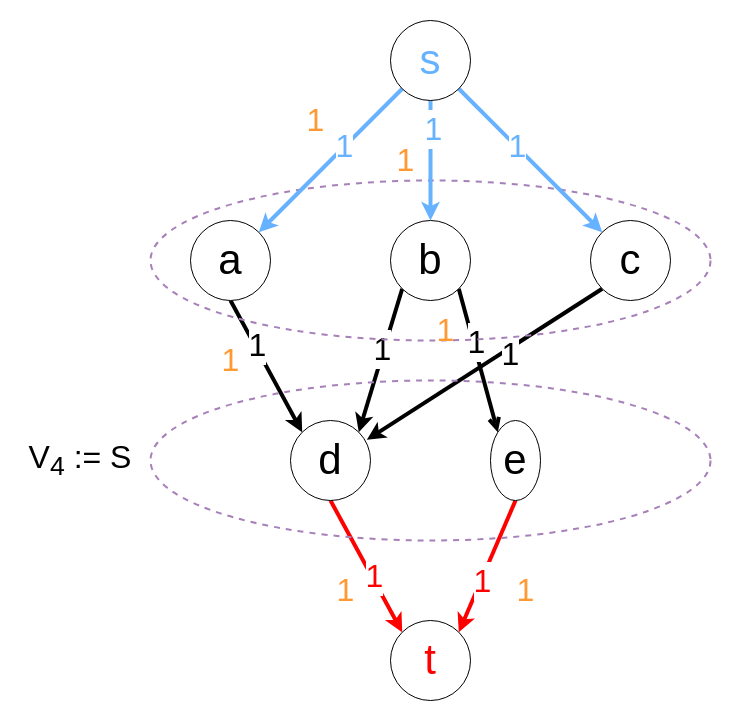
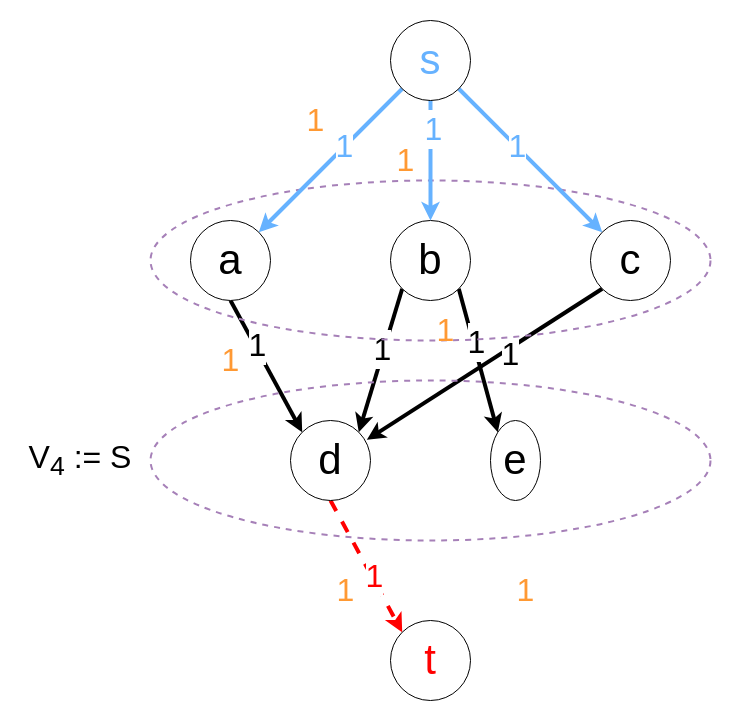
  <mxCell id="0" />
  <mxCell id="1" parent="0" />
  <mxCell id="2" style="rounded=0;orthogonalLoop=1;jettySize=auto;html=1;exitX=0.5;exitY=1;exitDx=0;exitDy=0;entryX=0;entryY=0;entryDx=0;entryDy=0;strokeWidth=4;" edge="1" parent="1" source="4" target="15"><mxGeometry relative="1" as="geometry" /></mxCell>
  <mxCell id="3" value="1" style="edgeLabel;html=1;align=center;verticalAlign=middle;resizable=0;points=[];fontSize=32;fontColor=none;" vertex="1" connectable="0" parent="2"><mxGeometry x="-0.309" y="3" relative="1" as="geometry"><mxPoint x="-1" as="offset" /></mxGeometry></mxCell>
  <mxCell id="4" value="&lt;font style=&quot;font-size: 42px&quot;&gt;a&lt;/font&gt;" style="ellipse;whiteSpace=wrap;html=1;aspect=fixed;" vertex="1" parent="1"><mxGeometry x="190" y="220" width="80" height="80" as="geometry" /></mxCell>
  <mxCell id="5" style="edgeStyle=none;rounded=0;orthogonalLoop=1;jettySize=auto;html=1;exitX=0;exitY=1;exitDx=0;exitDy=0;entryX=1;entryY=0;entryDx=0;entryDy=0;strokeWidth=4;" edge="1" parent="1" source="9" target="15"><mxGeometry relative="1" as="geometry" /></mxCell>
  <mxCell id="6" value="1" style="edgeLabel;html=1;align=center;verticalAlign=middle;resizable=0;points=[];fontSize=32;fontColor=none;" vertex="1" connectable="0" parent="5"><mxGeometry x="-0.148" y="-2" relative="1" as="geometry"><mxPoint as="offset" /></mxGeometry></mxCell>
- <mxCell id="7" style="edgeStyle=none;rounded=0;orthogonalLoop=1;jettySize=auto;html=1;exitX=1;exitY=1;exitDx=0;exitDy=0;entryX=0;entryY=0;entryDx=0;entryDy=0;strokeWidth=4;endArrow=open;" edge="1" parent="1" source="9" target="18"><mxGeometry relative="1" as="geometry" /></mxCell>
+ <mxCell id="7" style="edgeStyle=none;rounded=0;orthogonalLoop=1;jettySize=auto;html=1;exitX=1;exitY=1;exitDx=0;exitDy=0;entryX=0;entryY=0;entryDx=0;entryDy=0;strokeWidth=4;" edge="1" parent="1" source="9" target="18"><mxGeometry relative="1" as="geometry" /></mxCell>
  <mxCell id="8" value="1" style="edgeLabel;html=1;align=center;verticalAlign=middle;resizable=0;points=[];fontSize=32;fontColor=none;" vertex="1" connectable="0" parent="7"><mxGeometry x="-0.243" y="3" relative="1" as="geometry"><mxPoint as="offset" /></mxGeometry></mxCell>
  <mxCell id="9" value="&lt;font style=&quot;font-size: 42px&quot;&gt;b&lt;/font&gt;" style="ellipse;whiteSpace=wrap;html=1;aspect=fixed;" vertex="1" parent="1"><mxGeometry x="390" y="220" width="80" height="80" as="geometry" /></mxCell>
  <mxCell id="10" style="edgeStyle=none;rounded=0;orthogonalLoop=1;jettySize=auto;html=1;exitX=0;exitY=1;exitDx=0;exitDy=0;entryX=0.954;entryY=0.242;entryDx=0;entryDy=0;strokeWidth=4;entryPerimeter=0;" edge="1" parent="1" source="12" target="15"><mxGeometry relative="1" as="geometry" /></mxCell>
  <mxCell id="11" value="1" style="edgeLabel;html=1;align=center;verticalAlign=middle;resizable=0;points=[];fontSize=32;fontColor=none;" vertex="1" connectable="0" parent="10"><mxGeometry x="-0.191" y="5" relative="1" as="geometry"><mxPoint as="offset" /></mxGeometry></mxCell>
  <mxCell id="12" value="&lt;font style=&quot;font-size: 42px&quot;&gt;c&lt;/font&gt;" style="ellipse;whiteSpace=wrap;html=1;aspect=fixed;" vertex="1" parent="1"><mxGeometry x="590" y="220" width="80" height="80" as="geometry" /></mxCell>
- <mxCell id="13" style="edgeStyle=none;rounded=0;orthogonalLoop=1;jettySize=auto;html=1;exitX=0.5;exitY=1;exitDx=0;exitDy=0;entryX=0;entryY=0;entryDx=0;entryDy=0;fontSize=32;fontColor=#FF0000;strokeWidth=4;strokeColor=#FF0000;" edge="1" parent="1" source="15" target="22"><mxGeometry relative="1" as="geometry" /></mxCell>
+ <mxCell id="13" style="edgeStyle=none;rounded=0;orthogonalLoop=1;jettySize=auto;html=1;exitX=0.5;exitY=1;exitDx=0;exitDy=0;entryX=0;entryY=0;entryDx=0;entryDy=0;fontSize=32;fontColor=#FF0000;strokeWidth=4;strokeColor=#FF0000;dashed=1;" edge="1" parent="1" source="15" target="22"><mxGeometry relative="1" as="geometry" /></mxCell>
  <mxCell id="14" value="1" style="edgeLabel;html=1;align=center;verticalAlign=middle;resizable=0;points=[];fontSize=32;fontColor=#FF0000;" vertex="1" connectable="0" parent="13"><mxGeometry x="0.165" y="2" relative="1" as="geometry"><mxPoint as="offset" /></mxGeometry></mxCell>
  <mxCell id="15" value="&lt;font style=&quot;font-size: 42px&quot;&gt;d&lt;/font&gt;" style="ellipse;whiteSpace=wrap;html=1;aspect=fixed;" vertex="1" parent="1"><mxGeometry x="290" y="420" width="80" height="80" as="geometry" /></mxCell>
- <mxCell id="16" style="edgeStyle=none;rounded=0;orthogonalLoop=1;jettySize=auto;html=1;exitX=0.5;exitY=1;exitDx=0;exitDy=0;entryX=1;entryY=0;entryDx=0;entryDy=0;fontSize=32;fontColor=#FF0000;strokeWidth=4;strokeColor=#FF0000;" edge="1" parent="1" source="18" target="22"><mxGeometry relative="1" as="geometry" /></mxCell>
- <mxCell id="17" value="&lt;font color=&quot;#ff0000&quot;&gt;1&lt;/font&gt;" style="edgeLabel;html=1;align=center;verticalAlign=middle;resizable=0;points=[];fontSize=32;fontColor=#66B2FF;" vertex="1" connectable="0" parent="16"><mxGeometry x="0.215" y="1" relative="1" as="geometry"><mxPoint as="offset" /></mxGeometry></mxCell>
  <mxCell id="18" value="&lt;font style=&quot;font-size: 42px&quot;&gt;e&lt;/font&gt;" style="ellipse;whiteSpace=wrap;html=1;aspect=fixed;" vertex="1" parent="1"><mxGeometry x="490" y="420" width="50" height="80" as="geometry" /></mxCell>
  <mxCell id="19" value="" style="ellipse;whiteSpace=wrap;html=1;fillColor=none;dashed=1;strokeColor=#A680B8;strokeWidth=2;" vertex="1" parent="1"><mxGeometry x="150" y="180" width="560" height="160" as="geometry" /></mxCell>
  <mxCell id="20" value="" style="ellipse;whiteSpace=wrap;html=1;fillColor=none;dashed=1;strokeColor=#A680B8;strokeWidth=2;" vertex="1" parent="1"><mxGeometry x="150" y="380" width="560" height="160" as="geometry" /></mxCell>
  <mxCell id="21" value="&lt;font style=&quot;font-size: 32px&quot;&gt;V&lt;sub&gt;4&lt;/sub&gt;&amp;nbsp;:= S&lt;/font&gt;" style="rounded=1;whiteSpace=wrap;html=1;dashed=1;strokeColor=none;strokeWidth=2;fillColor=none;" vertex="1" parent="1"><mxGeometry x="20" y="430" width="120" height="60" as="geometry" /></mxCell>
  <mxCell id="22" value="&lt;font style=&quot;font-size: 42px&quot; color=&quot;#ff0000&quot;&gt;t&lt;/font&gt;" style="ellipse;whiteSpace=wrap;html=1;aspect=fixed;" vertex="1" parent="1"><mxGeometry x="390" y="620" width="80" height="80" as="geometry" /></mxCell>
  <mxCell id="23" style="edgeStyle=none;rounded=0;orthogonalLoop=1;jettySize=auto;html=1;exitX=0;exitY=1;exitDx=0;exitDy=0;fontSize=32;fontColor=#66B2FF;strokeColor=#66B2FF;strokeWidth=4;entryX=1;entryY=0;entryDx=0;entryDy=0;" edge="1" parent="1" source="29" target="4"><mxGeometry relative="1" as="geometry"><mxPoint y="130" as="targetPoint" x="230" /></mxGeometry></mxCell>
  <mxCell id="24" value="&lt;font color=&quot;#66b2ff&quot;&gt;1&lt;/font&gt;" style="edgeLabel;html=1;align=center;verticalAlign=middle;resizable=0;points=[];fontSize=32;fontColor=#FF0000;" vertex="1" connectable="0" parent="23"><mxGeometry x="-0.188" y="-1" relative="1" as="geometry"><mxPoint as="offset" /></mxGeometry></mxCell>
  <mxCell id="25" style="edgeStyle=none;rounded=0;orthogonalLoop=1;jettySize=auto;html=1;exitX=0.5;exitY=1;exitDx=0;exitDy=0;entryX=0.5;entryY=0;entryDx=0;entryDy=0;fontSize=32;fontColor=#66B2FF;strokeColor=#66B2FF;strokeWidth=4;" edge="1" parent="1" source="29" target="9"><mxGeometry relative="1" as="geometry" /></mxCell>
  <mxCell id="26" value="1" style="edgeLabel;html=1;align=center;verticalAlign=middle;resizable=0;points=[];fontSize=32;fontColor=#66B2FF;" vertex="1" connectable="0" parent="25"><mxGeometry x="-0.539" y="2" relative="1" as="geometry"><mxPoint as="offset" /></mxGeometry></mxCell>
  <mxCell id="27" style="edgeStyle=none;rounded=0;orthogonalLoop=1;jettySize=auto;html=1;exitX=1;exitY=1;exitDx=0;exitDy=0;fontSize=32;fontColor=#66B2FF;strokeColor=#66B2FF;strokeWidth=4;" edge="1" parent="1" source="29" target="12"><mxGeometry relative="1" as="geometry" /></mxCell>
  <mxCell id="28" value="1" style="edgeLabel;html=1;align=center;verticalAlign=middle;resizable=0;points=[];fontSize=32;fontColor=#66B2FF;" vertex="1" connectable="0" parent="27"><mxGeometry x="-0.193" y="1" relative="1" as="geometry"><mxPoint as="offset" /></mxGeometry></mxCell>
  <mxCell id="29" value="&lt;font style=&quot;font-size: 42px&quot; color=&quot;#66b2ff&quot;&gt;s&lt;/font&gt;" style="ellipse;whiteSpace=wrap;html=1;aspect=fixed;" vertex="1" parent="1"><mxGeometry x="390" y="20" width="80" height="80" as="geometry" /></mxCell>
  <mxCell id="30" value="&lt;font color=&quot;#ff9933&quot;&gt;1&lt;/font&gt;" style="text;html=1;align=center;verticalAlign=middle;resizable=0;points=[];autosize=1;strokeColor=none;fillColor=none;fontSize=32;fontColor=#66B2FF;" vertex="1" parent="1"><mxGeometry x="300" y="100" width="30" height="40" as="geometry" /></mxCell>
  <mxCell id="31" value="&lt;font color=&quot;#ff9933&quot;&gt;1&lt;/font&gt;" style="text;html=1;align=center;verticalAlign=middle;resizable=0;points=[];autosize=1;strokeColor=none;fillColor=none;fontSize=32;fontColor=#66B2FF;" vertex="1" parent="1"><mxGeometry x="215" y="340" width="30" height="40" as="geometry" /></mxCell>
  <mxCell id="32" value="&lt;font color=&quot;#ff9933&quot;&gt;1&lt;/font&gt;" style="text;html=1;align=center;verticalAlign=middle;resizable=0;points=[];autosize=1;strokeColor=none;fillColor=none;fontSize=32;fontColor=#66B2FF;" vertex="1" parent="1"><mxGeometry x="330" y="570" width="30" height="40" as="geometry" /></mxCell>
  <mxCell id="33" value="&lt;font color=&quot;#ff9933&quot;&gt;1&lt;/font&gt;" style="text;html=1;align=center;verticalAlign=middle;resizable=0;points=[];autosize=1;strokeColor=none;fillColor=none;fontSize=32;fontColor=#66B2FF;" vertex="1" parent="1"><mxGeometry x="510" y="570" width="30" height="40" as="geometry" /></mxCell>
  <mxCell id="34" value="&lt;font color=&quot;#ff9933&quot;&gt;1&lt;/font&gt;" style="text;html=1;align=center;verticalAlign=middle;resizable=0;points=[];autosize=1;strokeColor=none;fillColor=none;fontSize=32;fontColor=#66B2FF;" vertex="1" parent="1"><mxGeometry x="430" y="310" width="30" height="40" as="geometry" /></mxCell>
  <mxCell id="35" value="&lt;font color=&quot;#ff9933&quot;&gt;1&lt;/font&gt;" style="text;html=1;align=center;verticalAlign=middle;resizable=0;points=[];autosize=1;strokeColor=none;fillColor=none;fontSize=32;fontColor=#66B2FF;" vertex="1" parent="1"><mxGeometry x="390" y="140" width="30" height="40" as="geometry" /></mxCell>
